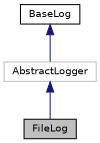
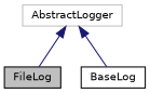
  digraph {
    node [color=black fillcolor=white fontname=Helvetica fontsize=10 shape=record style=filled]
    edge [color=midnightblue dir=back fontname=Helvetica fontsize=10 labelfontname=Helvetica labelfontsize=10 style=solid]
    n1 [fillcolor=grey75 fontcolor=black height=0.2 label=FileLog width=0.4]
    n2 [height=0.2 label=BaseLog width=0.4]
    n3 [color=grey75 height=0.2 label=AbstractLogger width=0.4]
    n3 -> n1
-   n2 -> n3
+   n3 -> n2
  }
